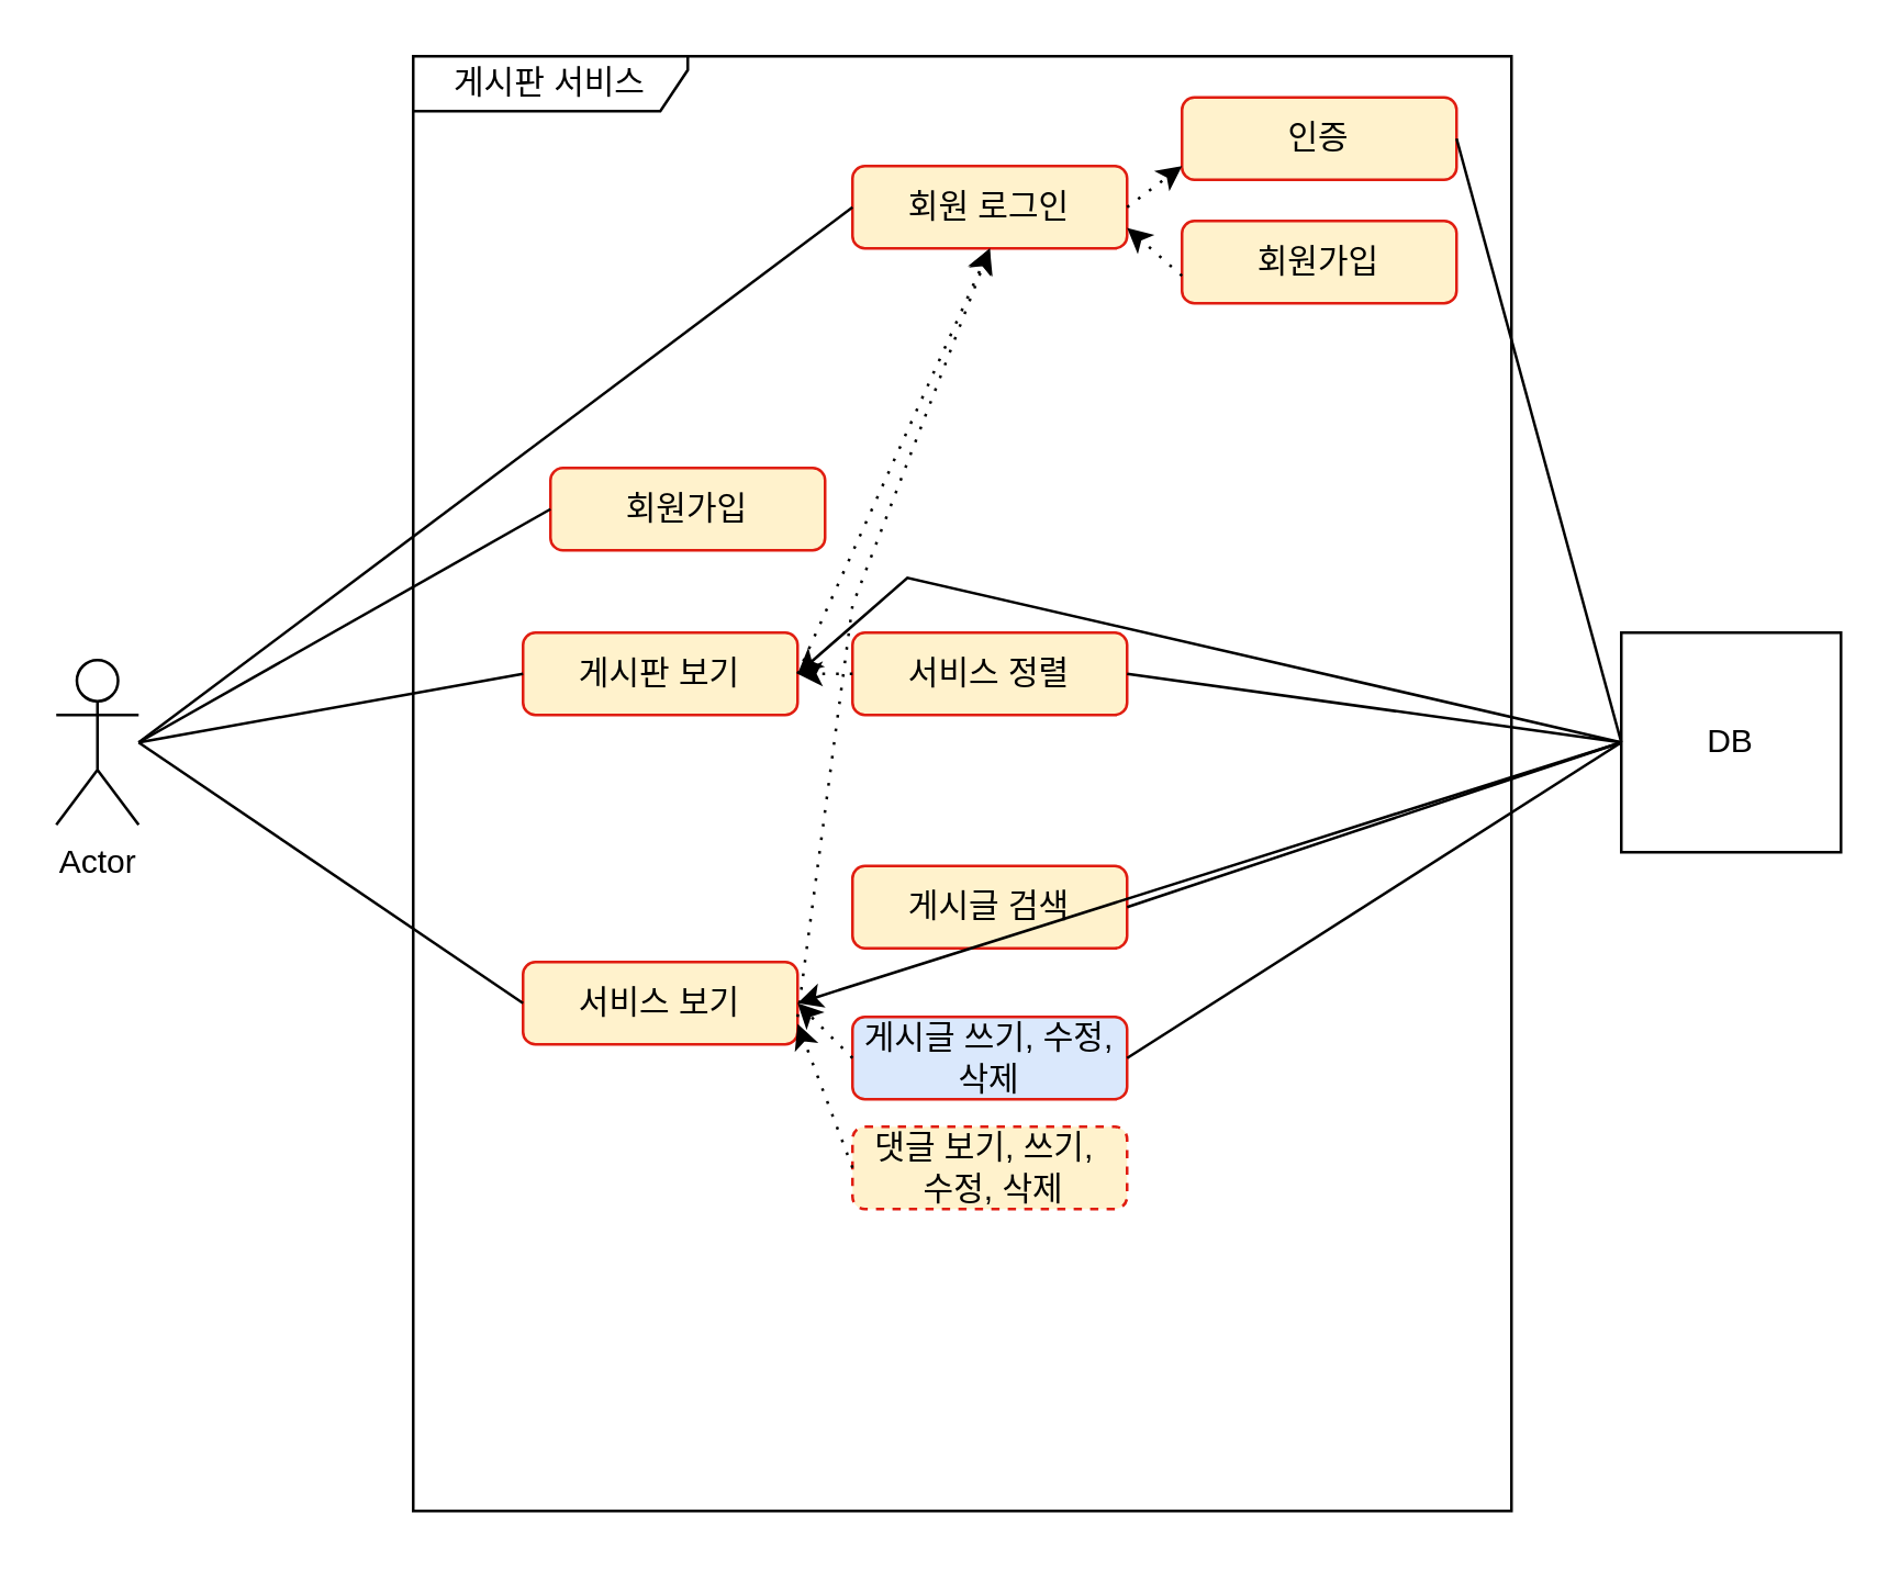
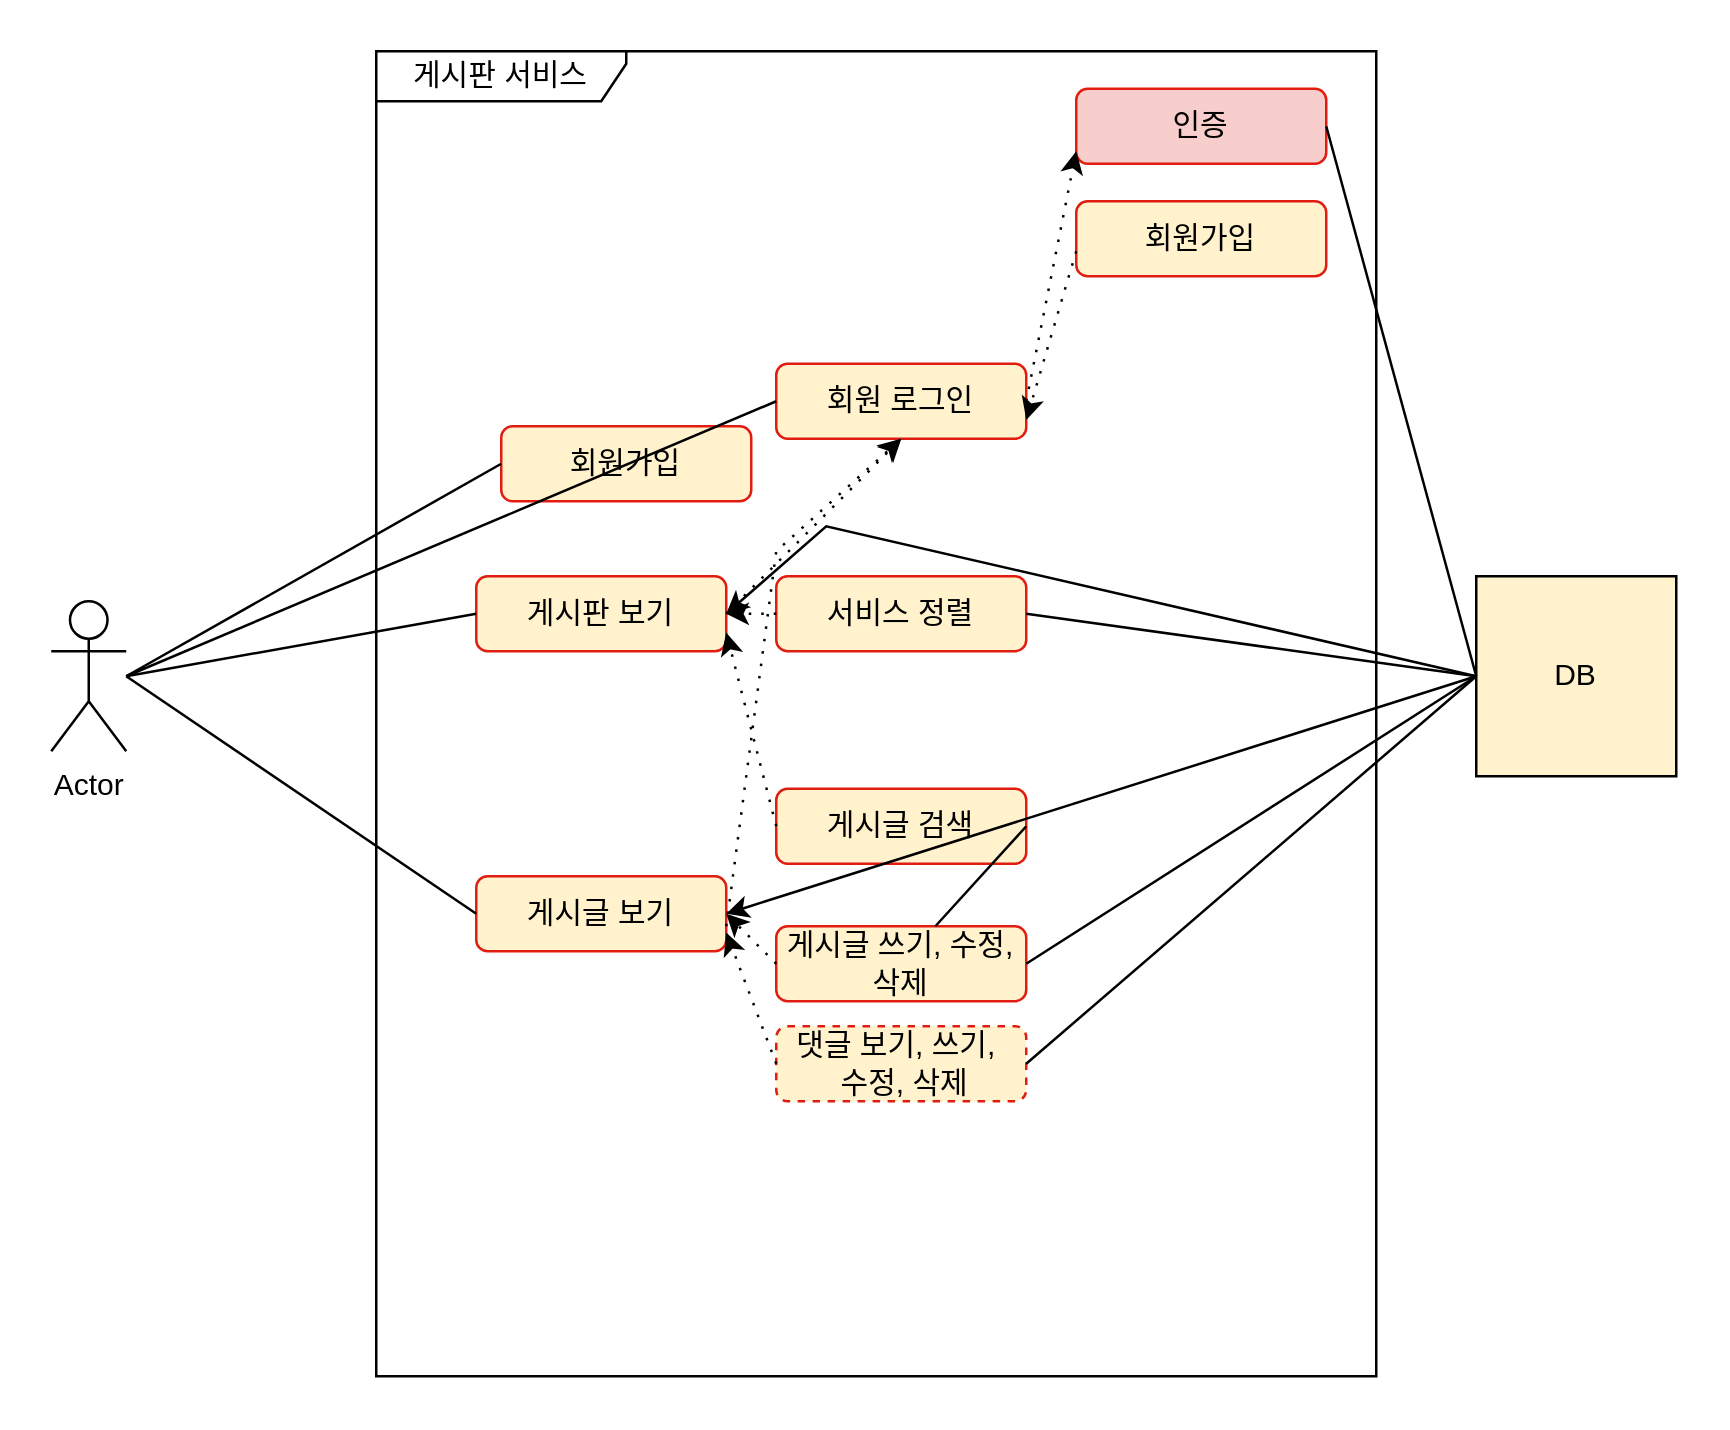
  <mxCell id="0" />
  <mxCell id="1" parent="0" />
  <mxCell id="2" value="게시판 서비스" style="shape=umlFrame;whiteSpace=wrap;html=1;pointerEvents=0;width=100;height=20;" vertex="1" parent="1"><mxGeometry x="150" y="20" width="400" height="530" as="geometry" /></mxCell>
  <mxCell id="3" value="Actor" style="shape=umlActor;verticalLabelPosition=bottom;verticalAlign=top;html=1;" vertex="1" parent="1"><mxGeometry x="20" y="240" width="30" height="60" as="geometry" /></mxCell>
  <mxCell id="4" value="회원가입" style="rounded=1;whiteSpace=wrap;html=1;fillColor=#fff2cc;strokeColor=#e01d10;" vertex="1" parent="1"><mxGeometry x="200" y="170" width="100" height="30" as="geometry" /></mxCell>
  <mxCell id="5" value="게시판 보기" style="rounded=1;whiteSpace=wrap;html=1;fillColor=#fff2cc;strokeColor=#e01d10;" vertex="1" parent="1"><mxGeometry x="190" y="230" width="100" height="30" as="geometry" /></mxCell>
- <mxCell id="6" value="서비스 보기" style="rounded=1;whiteSpace=wrap;html=1;fillColor=#fff2cc;strokeColor=#e01d10;" vertex="1" parent="1"><mxGeometry x="190" y="350" width="100" height="30" as="geometry" /></mxCell>
- <mxCell id="7" value="회원 로그인" style="rounded=1;whiteSpace=wrap;html=1;fillColor=#fff2cc;strokeColor=#e01d10;" vertex="1" parent="1"><mxGeometry x="310" y="60" width="100" height="30" as="geometry" /></mxCell>
+ <mxCell id="6" value="게시글 보기" style="rounded=1;whiteSpace=wrap;html=1;fillColor=#fff2cc;strokeColor=#e01d10;" vertex="1" parent="1"><mxGeometry x="190" y="350" width="100" height="30" as="geometry" /></mxCell>
+ <mxCell id="7" value="회원 로그인" style="rounded=1;whiteSpace=wrap;html=1;fillColor=#fff2cc;strokeColor=#e01d10;" vertex="1" parent="1"><mxGeometry x="310" y="145" width="100" height="30" as="geometry" /></mxCell>
  <mxCell id="8" value="서비스 정렬" style="rounded=1;whiteSpace=wrap;html=1;fillColor=#fff2cc;strokeColor=#e01d10;" vertex="1" parent="1"><mxGeometry x="310" y="230" width="100" height="30" as="geometry" /></mxCell>
  <mxCell id="9" value="게시글 검색" style="rounded=1;whiteSpace=wrap;html=1;fillColor=#fff2cc;strokeColor=#e01d10;" vertex="1" parent="1"><mxGeometry x="310" y="315" width="100" height="30" as="geometry" /></mxCell>
- <mxCell id="10" value="게시글 쓰기, 수정, 삭제" style="rounded=1;whiteSpace=wrap;html=1;fillColor=#dae8fc;strokeColor=#e01d10;" vertex="1" parent="1"><mxGeometry x="310" y="370" width="100" height="30" as="geometry" /></mxCell>
+ <mxCell id="10" value="게시글 쓰기, 수정, 삭제" style="rounded=1;whiteSpace=wrap;html=1;fillColor=#fff2cc;strokeColor=#e01d10;" vertex="1" parent="1"><mxGeometry x="310" y="370" width="100" height="30" as="geometry" /></mxCell>
  <mxCell id="11" value="댓글 보기, 쓰기,&amp;nbsp;&lt;br&gt;&amp;nbsp;수정, 삭제" style="rounded=1;whiteSpace=wrap;html=1;fillColor=#fff2cc;strokeColor=#e01d10;dashed=1;" vertex="1" parent="1"><mxGeometry x="310" y="410" width="100" height="30" as="geometry" /></mxCell>
- <mxCell id="12" value="인증" style="rounded=1;whiteSpace=wrap;html=1;fillColor=#fff2cc;strokeColor=#e01d10;" vertex="1" parent="1"><mxGeometry x="430" y="35" width="100" height="30" as="geometry" /></mxCell>
+ <mxCell id="12" value="인증" style="rounded=1;whiteSpace=wrap;html=1;fillColor=#f8cecc;strokeColor=#e01d10;" vertex="1" parent="1"><mxGeometry x="430" y="35" width="100" height="30" as="geometry" /></mxCell>
  <mxCell id="13" value="회원가입" style="rounded=1;whiteSpace=wrap;html=1;fillColor=#fff2cc;strokeColor=#e01d10;" vertex="1" parent="1"><mxGeometry x="430" y="80" width="100" height="30" as="geometry" /></mxCell>
  <mxCell id="14" value="" style="endArrow=none;html=1;rounded=0;entryX=0;entryY=0.5;entryDx=0;entryDy=0;" edge="1" parent="1" target="4"><mxGeometry width="50" height="50" relative="1" as="geometry"><mxPoint x="50" y="270" as="sourcePoint" /><mxPoint x="100" y="220" as="targetPoint" /></mxGeometry></mxCell>
  <mxCell id="15" value="" style="endArrow=none;html=1;rounded=0;entryX=0;entryY=0.5;entryDx=0;entryDy=0;" edge="1" parent="1" target="5"><mxGeometry width="50" height="50" relative="1" as="geometry"><mxPoint x="50" y="270" as="sourcePoint" /><mxPoint x="300" y="210" as="targetPoint" /></mxGeometry></mxCell>
  <mxCell id="16" value="" style="endArrow=none;html=1;rounded=0;entryX=0;entryY=0.5;entryDx=0;entryDy=0;" edge="1" parent="1" target="6"><mxGeometry width="50" height="50" relative="1" as="geometry"><mxPoint x="50" y="270" as="sourcePoint" /><mxPoint x="300" y="210" as="targetPoint" /></mxGeometry></mxCell>
  <mxCell id="17" value="" style="endArrow=classic;html=1;rounded=0;dashed=1;dashPattern=1 4;exitX=1;exitY=0.5;exitDx=0;exitDy=0;" edge="1" parent="1" source="7"><mxGeometry width="50" height="50" relative="1" as="geometry"><mxPoint x="410" y="80" as="sourcePoint" /><mxPoint x="430" y="60" as="targetPoint" /></mxGeometry></mxCell>
  <mxCell id="18" value="" style="endArrow=none;html=1;rounded=0;entryX=0;entryY=0.5;entryDx=0;entryDy=0;" edge="1" parent="1" target="7"><mxGeometry width="50" height="50" relative="1" as="geometry"><mxPoint x="50" y="270" as="sourcePoint" /><mxPoint x="100" y="220" as="targetPoint" /></mxGeometry></mxCell>
  <mxCell id="19" value="" style="endArrow=classic;html=1;rounded=0;entryX=1;entryY=0.75;entryDx=0;entryDy=0;dashed=1;dashPattern=1 4;" edge="1" parent="1" target="7"><mxGeometry width="50" height="50" relative="1" as="geometry"><mxPoint x="430" y="100" as="sourcePoint" /><mxPoint x="480" y="50" as="targetPoint" /></mxGeometry></mxCell>
- <mxCell id="20" value="DB" style="whiteSpace=wrap;html=1;aspect=fixed;" vertex="1" parent="1"><mxGeometry x="590" y="230" width="80" height="80" as="geometry" /></mxCell>
+ <mxCell id="20" value="DB" style="whiteSpace=wrap;html=1;aspect=fixed;fillColor=#fff2cc;" vertex="1" parent="1"><mxGeometry x="590" y="230" width="80" height="80" as="geometry" /></mxCell>
  <mxCell id="21" value="" style="endArrow=none;html=1;rounded=0;entryX=0;entryY=0.5;entryDx=0;entryDy=0;" edge="1" parent="1" target="20"><mxGeometry width="50" height="50" relative="1" as="geometry"><mxPoint x="530" y="50" as="sourcePoint" /><mxPoint x="580" y="0" as="targetPoint" /></mxGeometry></mxCell>
  <mxCell id="22" value="" style="endArrow=classic;html=1;rounded=0;entryX=1;entryY=0.5;entryDx=0;entryDy=0;" edge="1" parent="1" target="5"><mxGeometry width="50" height="50" relative="1" as="geometry"><mxPoint x="590" y="270" as="sourcePoint" /><mxPoint x="370" y="250" as="targetPoint" /><Array as="points"><mxPoint x="330" y="210" /></Array></mxGeometry></mxCell>
  <mxCell id="23" value="" style="endArrow=classic;html=1;rounded=0;exitX=0;exitY=0.5;exitDx=0;exitDy=0;entryX=1;entryY=0.5;entryDx=0;entryDy=0;" edge="1" parent="1" source="20" target="6"><mxGeometry width="50" height="50" relative="1" as="geometry"><mxPoint x="320" y="300" as="sourcePoint" /><mxPoint x="370" y="250" as="targetPoint" /></mxGeometry></mxCell>
  <mxCell id="24" value="" style="endArrow=none;html=1;rounded=0;exitX=1;exitY=0.5;exitDx=0;exitDy=0;" edge="1" parent="1" source="8"><mxGeometry width="50" height="50" relative="1" as="geometry"><mxPoint x="320" y="300" as="sourcePoint" /><mxPoint x="590" y="270" as="targetPoint" /></mxGeometry></mxCell>
- <mxCell id="25" value="" style="endArrow=none;html=1;rounded=0;entryX=0;entryY=0.5;entryDx=0;entryDy=0;exitX=1;exitY=0.5;exitDx=0;exitDy=0;" edge="1" parent="1" source="9" target="20"><mxGeometry width="50" height="50" relative="1" as="geometry"><mxPoint x="320" y="300" as="sourcePoint" /><mxPoint x="370" y="250" as="targetPoint" /></mxGeometry></mxCell>
+ <mxCell id="25" value="" style="endArrow=none;html=1;rounded=0;exitX=1;exitY=0.5;exitDx=0;exitDy=0;" edge="1" parent="1" source="9" target="10"><mxGeometry width="50" height="50" relative="1" as="geometry"><mxPoint x="320" y="300" as="sourcePoint" /><mxPoint x="370" y="250" as="targetPoint" /></mxGeometry></mxCell>
  <mxCell id="26" value="" style="endArrow=none;html=1;rounded=0;exitX=1;exitY=0.5;exitDx=0;exitDy=0;" edge="1" parent="1" source="10"><mxGeometry width="50" height="50" relative="1" as="geometry"><mxPoint x="320" y="300" as="sourcePoint" /><mxPoint x="590" y="270" as="targetPoint" /></mxGeometry></mxCell>
+ <mxCell id="27" value="" style="endArrow=none;html=1;rounded=0;entryX=0;entryY=0.5;entryDx=0;entryDy=0;exitX=1;exitY=0.5;exitDx=0;exitDy=0;" edge="1" parent="1" source="11" target="20"><mxGeometry width="50" height="50" relative="1" as="geometry"><mxPoint x="320" y="300" as="sourcePoint" /><mxPoint x="370" y="250" as="targetPoint" /></mxGeometry></mxCell>
  <mxCell id="28" value="" style="endArrow=classic;html=1;rounded=0;exitX=0;exitY=0.5;exitDx=0;exitDy=0;entryX=1;entryY=0.5;entryDx=0;entryDy=0;dashed=1;dashPattern=1 4;" edge="1" parent="1" source="10" target="6"><mxGeometry width="50" height="50" relative="1" as="geometry"><mxPoint x="320" y="300" as="sourcePoint" /><mxPoint x="370" y="250" as="targetPoint" /></mxGeometry></mxCell>
  <mxCell id="29" value="" style="endArrow=classic;html=1;rounded=0;exitX=0;exitY=0.5;exitDx=0;exitDy=0;entryX=1;entryY=0.75;entryDx=0;entryDy=0;dashed=1;dashPattern=1 4;" edge="1" parent="1" source="11" target="6"><mxGeometry width="50" height="50" relative="1" as="geometry"><mxPoint x="320" y="300" as="sourcePoint" /><mxPoint x="370" y="250" as="targetPoint" /></mxGeometry></mxCell>
  <mxCell id="30" value="" style="endArrow=classic;html=1;rounded=0;exitX=0;exitY=0.5;exitDx=0;exitDy=0;dashed=1;dashPattern=1 4;" edge="1" parent="1" source="8"><mxGeometry width="50" height="50" relative="1" as="geometry"><mxPoint x="320" y="300" as="sourcePoint" /><mxPoint x="290" y="245" as="targetPoint" /></mxGeometry></mxCell>
+ <mxCell id="31" value="" style="endArrow=classic;html=1;rounded=0;exitX=0;exitY=0.5;exitDx=0;exitDy=0;entryX=1;entryY=0.75;entryDx=0;entryDy=0;dashed=1;dashPattern=1 4;" edge="1" parent="1" source="9" target="5"><mxGeometry width="50" height="50" relative="1" as="geometry"><mxPoint x="320" y="300" as="sourcePoint" /><mxPoint x="370" y="250" as="targetPoint" /></mxGeometry></mxCell>
  <mxCell id="32" value="" style="endArrow=classic;html=1;rounded=0;entryX=0.5;entryY=1;entryDx=0;entryDy=0;dashed=1;dashPattern=1 4;" edge="1" parent="1" target="7"><mxGeometry width="50" height="50" relative="1" as="geometry"><mxPoint x="290" y="370" as="sourcePoint" /><mxPoint x="370" y="250" as="targetPoint" /><Array as="points"><mxPoint x="310" y="220" /></Array></mxGeometry></mxCell>
  <mxCell id="33" value="" style="endArrow=classic;html=1;rounded=0;exitX=1;exitY=0.5;exitDx=0;exitDy=0;entryX=0.5;entryY=1;entryDx=0;entryDy=0;dashed=1;dashPattern=1 4;" edge="1" parent="1" source="5" target="7"><mxGeometry width="50" height="50" relative="1" as="geometry"><mxPoint x="320" y="300" as="sourcePoint" /><mxPoint x="370" y="250" as="targetPoint" /></mxGeometry></mxCell>
